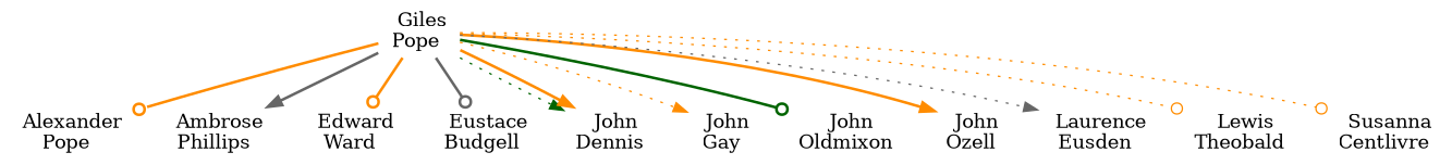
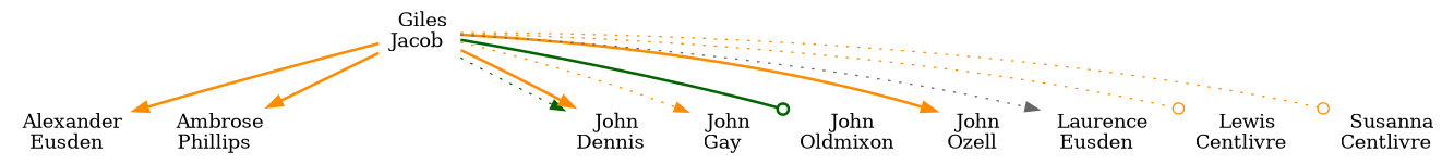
  digraph {
    rankdir=TB
    node [shape=plaintext]
    edge [arrowhead=normal color=darkorange style=bold weight=1]
-   n1 [label=< Alexander<br/>Pope >]
+   n1 [label=< Alexander<br/>Eusden >]
    n2 [label=< Ambrose<br/>Phillips >]
-   n3 [label=< Edward<br/>Ward >]
-   n4 [label=< Eustace<br/>Budgell >]
-   n5 [label=< Giles<br/>Pope >]
+   n5 [label=< Giles<br/>Jacob >]
    n6 [label=< John<br/>Dennis >]
    n7 [label=< John<br/>Gay >]
    n8 [label=< John<br/>Oldmixon >]
    n9 [label=< John<br/>Ozell >]
    n10 [label=< Laurence<br/>Eusden >]
-   n11 [label=< Lewis<br/>Theobald >]
+   n11 [label=< Lewis<br/>Centlivre >]
    n12 [label=< Susanna<br/>Centlivre >]
-   n5 -> n1 [arrowhead=odot weight=16]
-   n5 -> n2 [color=gray40]
-   n5 -> n3 [arrowhead=odot]
-   n5 -> n4 [arrowhead=odot color=gray40]
+   n5 -> n1 [weight=16]
+   n5 -> n2
    n5 -> n6 [color=darkgreen style=dotted weight=4]
    n5 -> n6 [weight=4]
    n5 -> n7 [style=dotted]
    n5 -> n8 [arrowhead=odot color=darkgreen]
    n5 -> n9 [weight=4]
    n5 -> n10 [color=gray40 style=dotted]
    n5 -> n11 [arrowhead=odot style=dotted]
    n5 -> n12 [arrowhead=odot style=dotted]
  }
